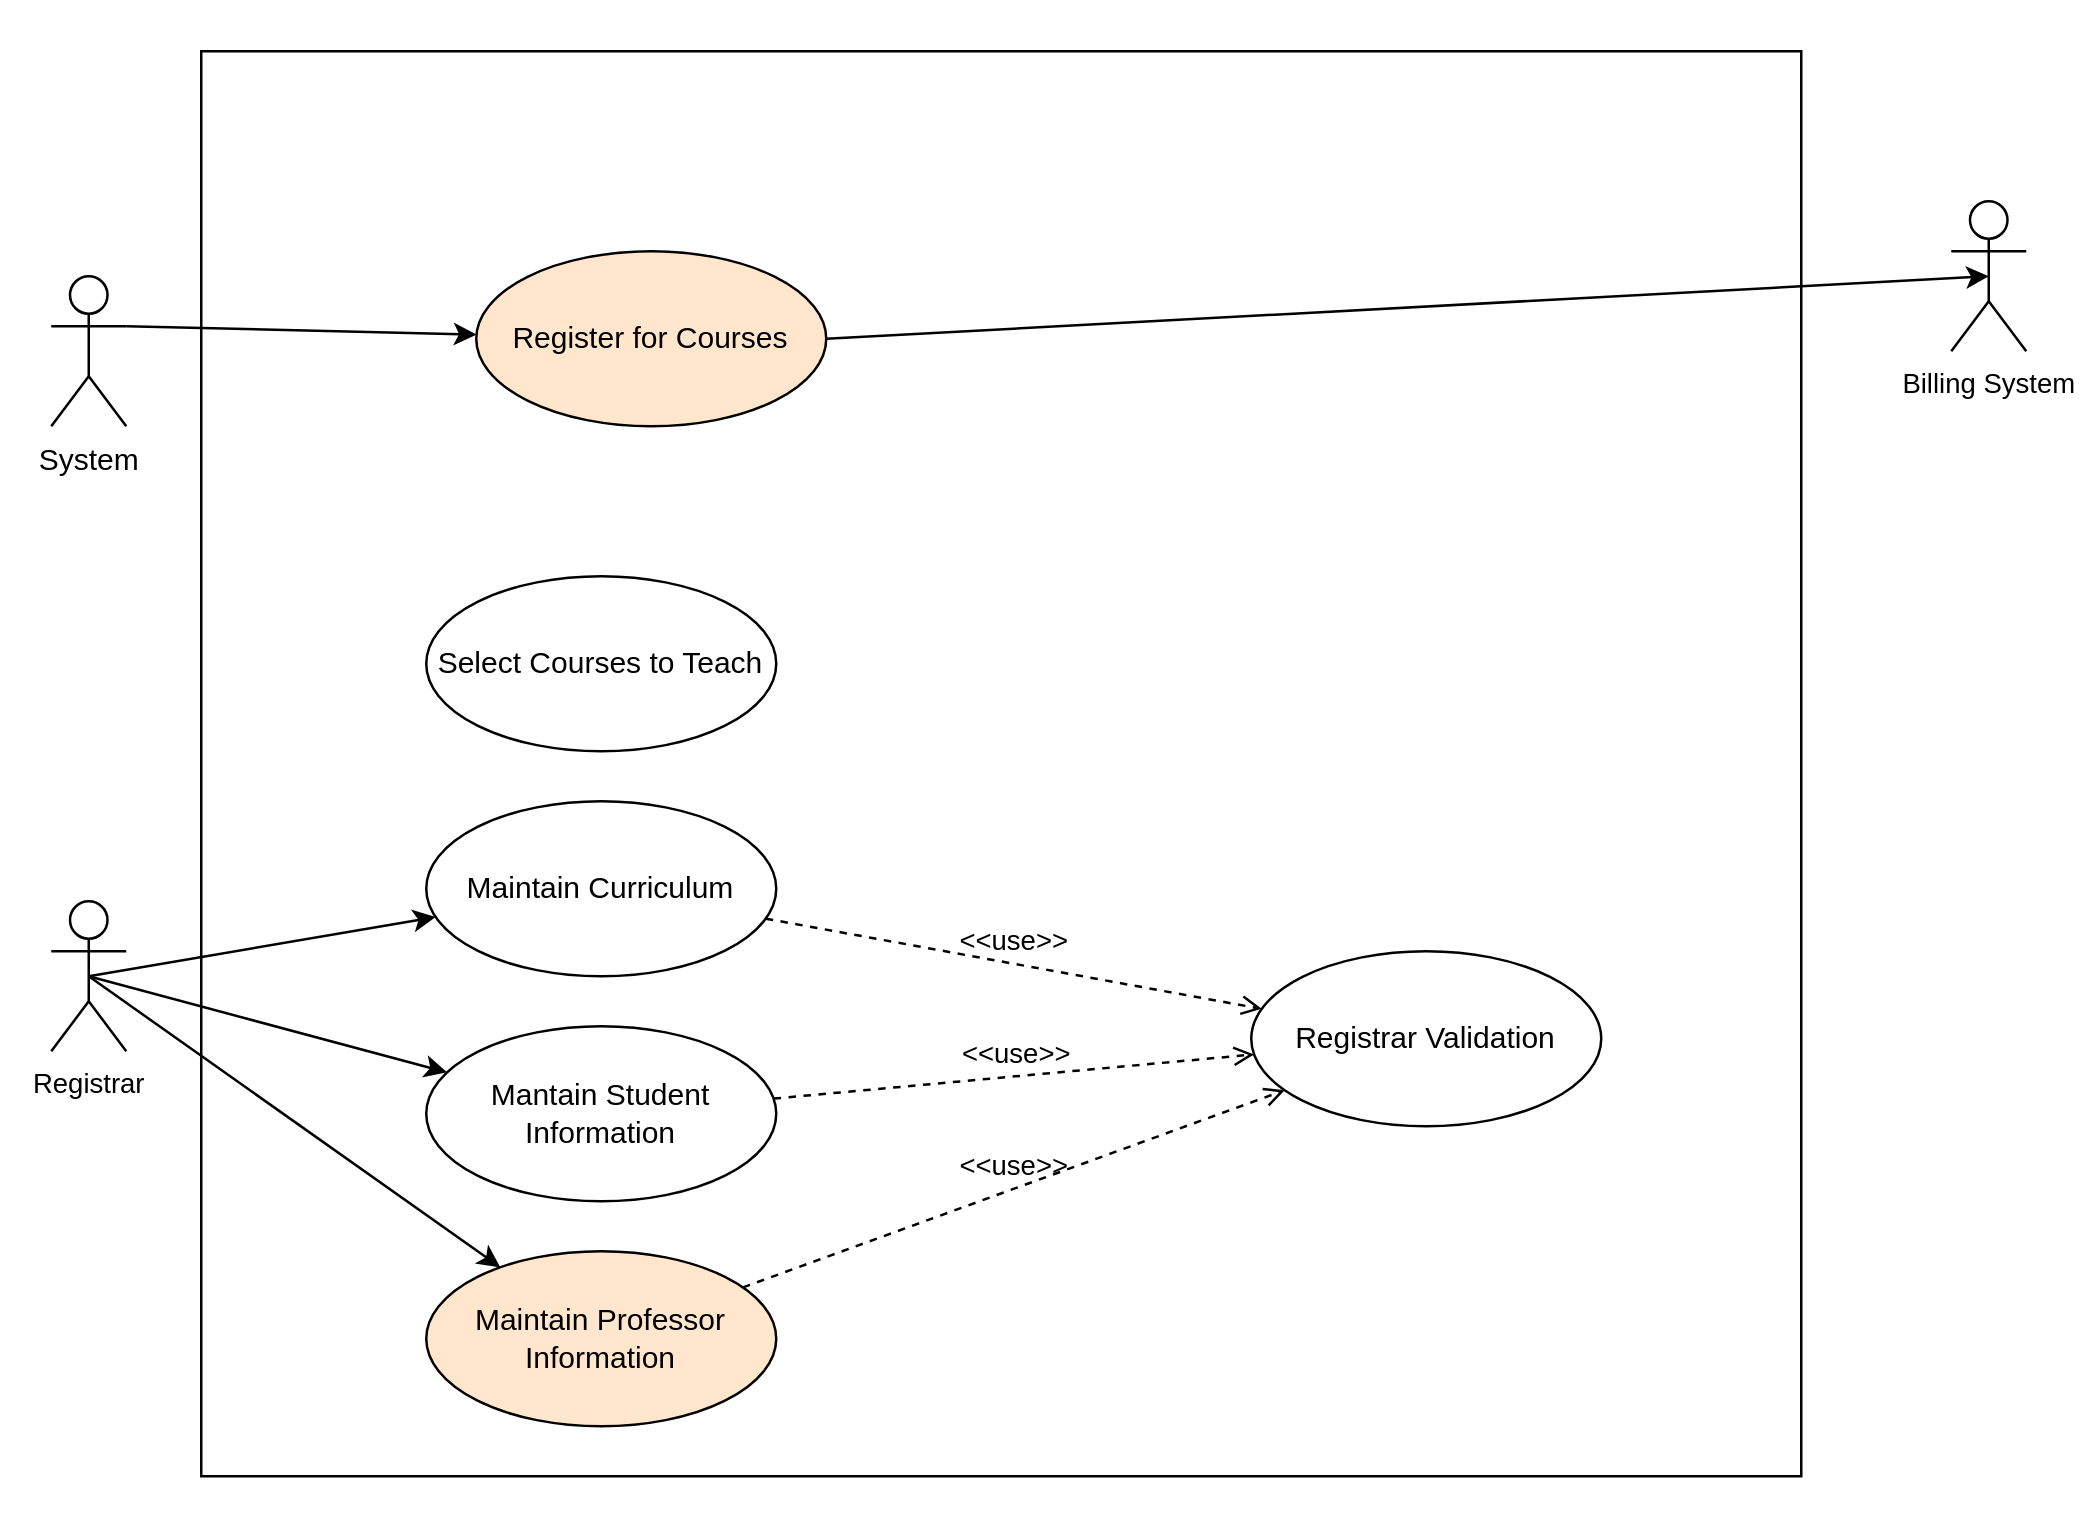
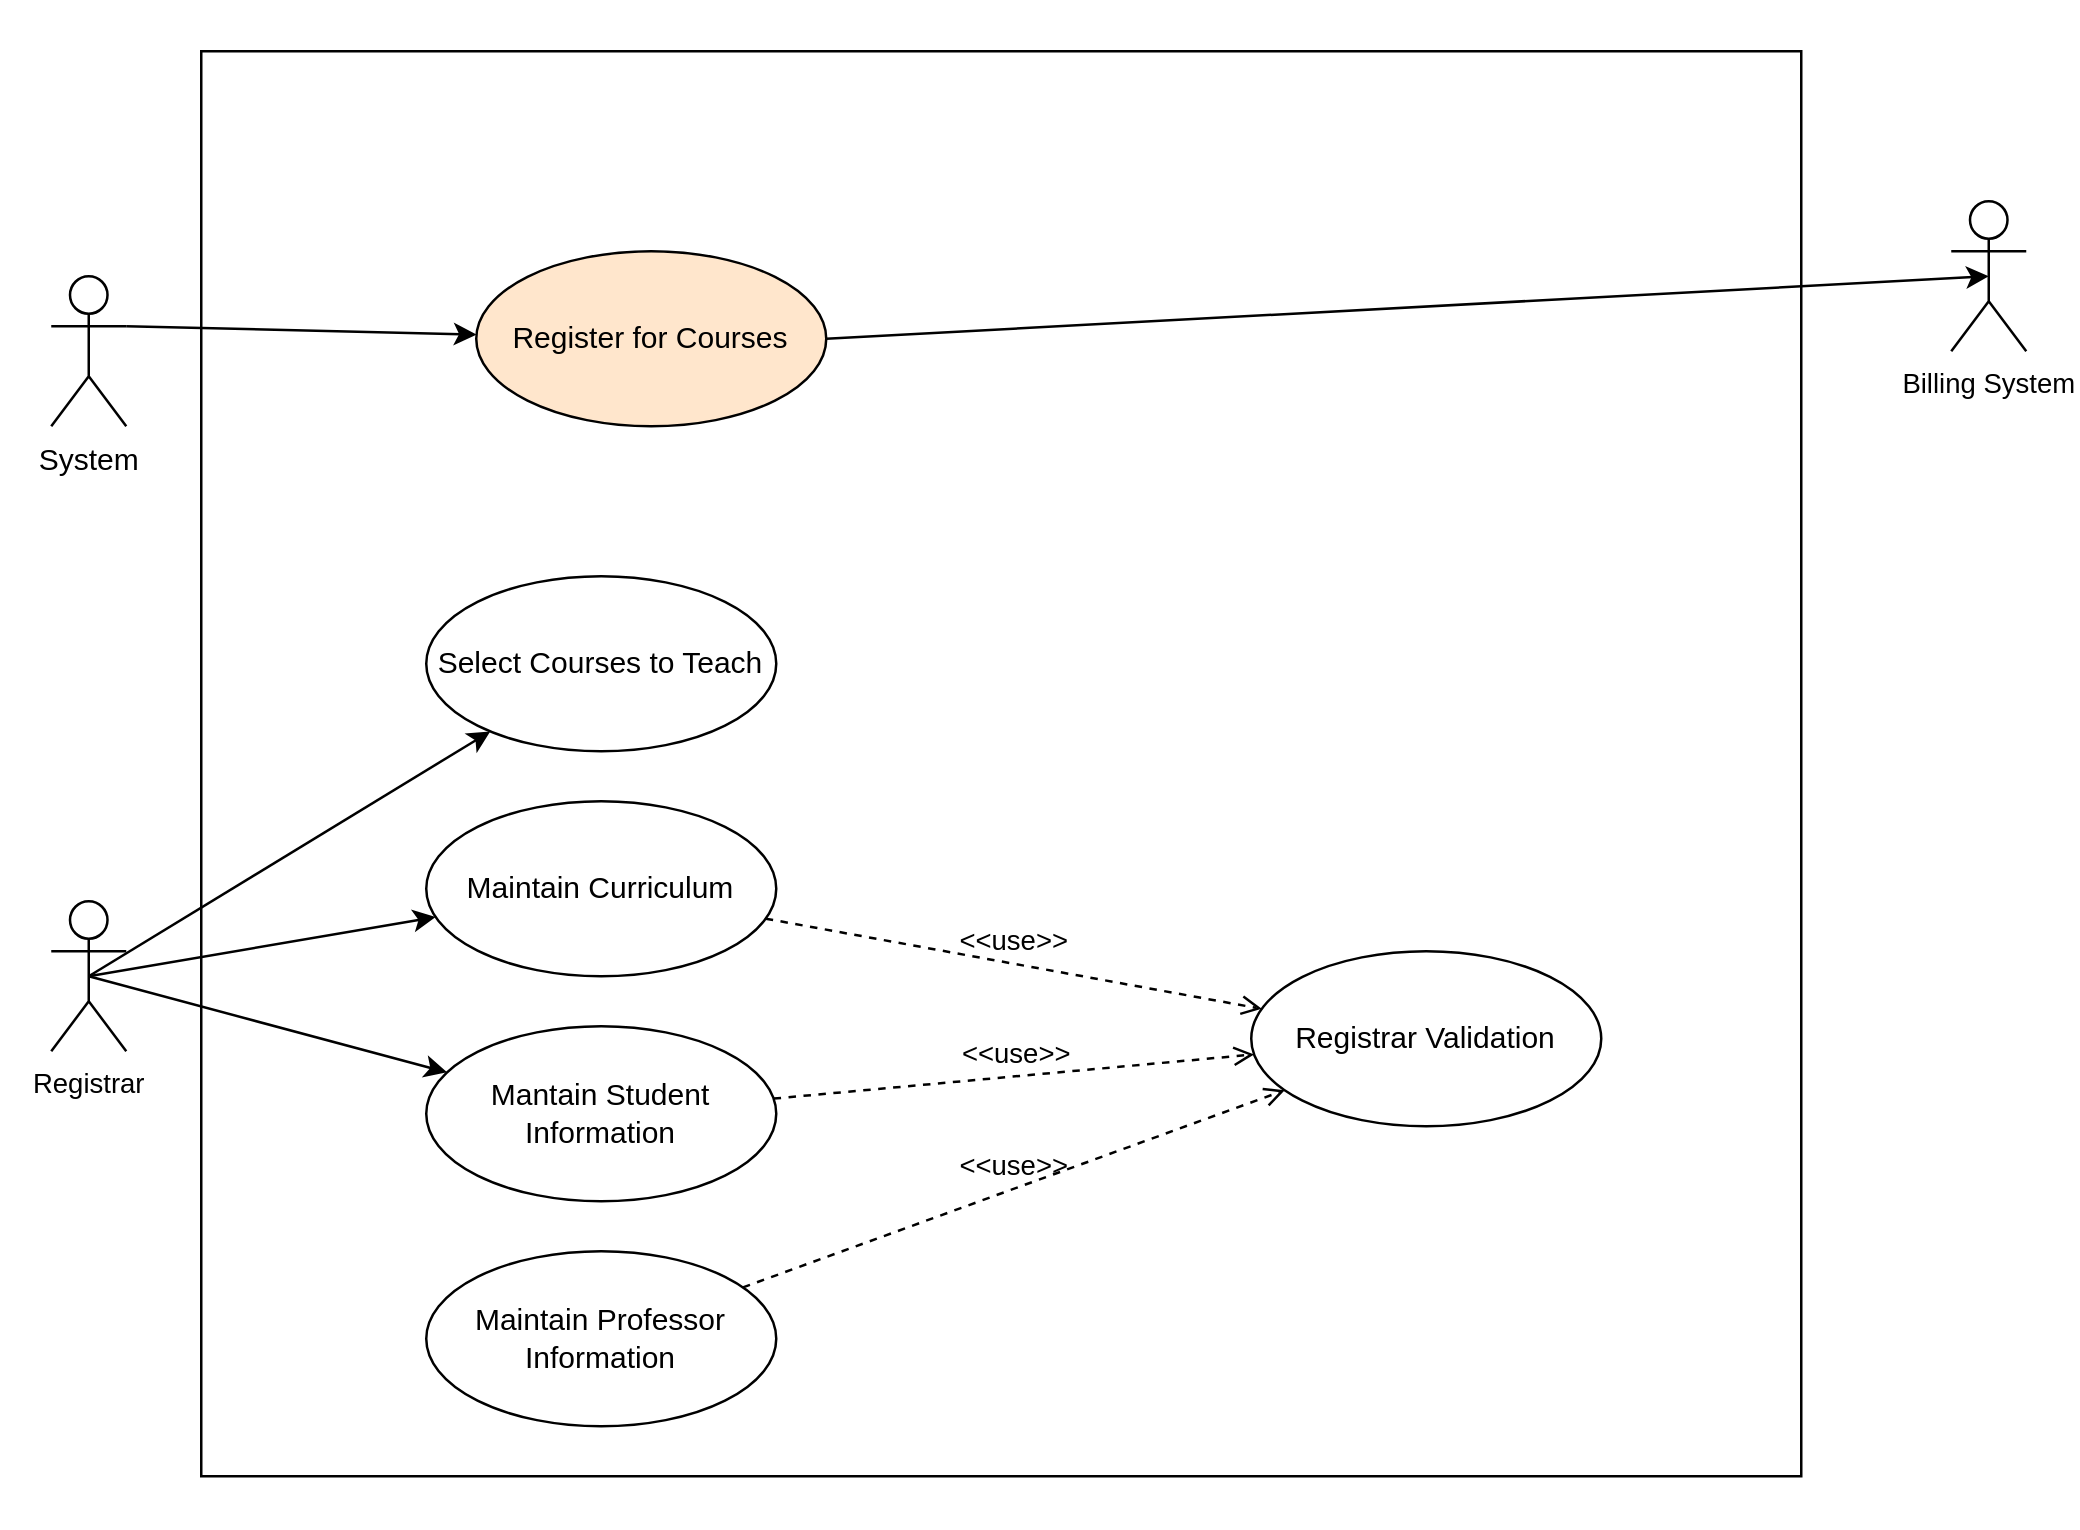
  <mxCell id="0" />
  <mxCell id="1" parent="0" />
  <mxCell id="2" value="" style="rounded=0;whiteSpace=wrap;html=1;" vertex="1" parent="1"><mxGeometry x="80" y="20" width="640" height="570" as="geometry" /></mxCell>
  <mxCell id="3" style="rounded=0;orthogonalLoop=1;jettySize=auto;html=1;exitX=1;exitY=0.333;exitDx=0;exitDy=0;exitPerimeter=0;" edge="1" parent="1" source="4" target="5"><mxGeometry relative="1" as="geometry" /></mxCell>
  <mxCell id="4" value="System" style="shape=umlActor;verticalLabelPosition=bottom;verticalAlign=top;html=1;outlineConnect=0;" vertex="1" parent="1"><mxGeometry x="20" y="110" width="30" height="60" as="geometry" /></mxCell>
  <mxCell id="5" value="Register for Courses" style="ellipse;whiteSpace=wrap;html=1;fillColor=#ffe6cc;" vertex="1" parent="1"><mxGeometry x="190" y="100" width="140" height="70" as="geometry" /></mxCell>
  <mxCell id="6" value="Billing System" style="shape=umlActor;verticalLabelPosition=bottom;verticalAlign=top;html=1;outlineConnect=0;fontFamily=Helvetica;fontSize=11;fontColor=default;labelBackgroundColor=default;" vertex="1" parent="1"><mxGeometry x="780" y="80" width="30" height="60" as="geometry" /></mxCell>
  <mxCell id="7" style="edgeStyle=none;rounded=0;orthogonalLoop=1;jettySize=auto;html=1;exitX=1;exitY=0.5;exitDx=0;exitDy=0;entryX=0.5;entryY=0.5;entryDx=0;entryDy=0;entryPerimeter=0;strokeColor=default;align=center;verticalAlign=middle;fontFamily=Helvetica;fontSize=11;fontColor=default;labelBackgroundColor=default;endArrow=classic;" edge="1" parent="1" source="5" target="6"><mxGeometry relative="1" as="geometry" /></mxCell>
  <mxCell id="8" value="Select Courses to Teach" style="ellipse;whiteSpace=wrap;html=1;" vertex="1" parent="1"><mxGeometry x="170" y="230" width="140" height="70" as="geometry" /></mxCell>
  <mxCell id="9" style="edgeStyle=none;rounded=0;orthogonalLoop=1;jettySize=auto;html=1;exitX=0.5;exitY=0.5;exitDx=0;exitDy=0;exitPerimeter=0;strokeColor=default;align=center;verticalAlign=middle;fontFamily=Helvetica;fontSize=11;fontColor=default;labelBackgroundColor=default;endArrow=classic;" edge="1" parent="1" source="12" target="13"><mxGeometry relative="1" as="geometry" /></mxCell>
  <mxCell id="10" style="edgeStyle=none;rounded=0;orthogonalLoop=1;jettySize=auto;html=1;exitX=0.5;exitY=0.5;exitDx=0;exitDy=0;exitPerimeter=0;strokeColor=default;align=center;verticalAlign=middle;fontFamily=Helvetica;fontSize=11;fontColor=default;labelBackgroundColor=default;endArrow=classic;" edge="1" parent="1" source="12" target="16"><mxGeometry relative="1" as="geometry" /></mxCell>
- <mxCell id="11" style="edgeStyle=none;rounded=0;orthogonalLoop=1;jettySize=auto;html=1;exitX=0.5;exitY=0.5;exitDx=0;exitDy=0;exitPerimeter=0;strokeColor=default;align=center;verticalAlign=middle;fontFamily=Helvetica;fontSize=11;fontColor=default;labelBackgroundColor=default;endArrow=classic;" edge="1" parent="1" source="12" target="17"><mxGeometry relative="1" as="geometry" /></mxCell>
+ <mxCell id="11" style="edgeStyle=none;rounded=0;orthogonalLoop=1;jettySize=auto;html=1;exitX=0.5;exitY=0.5;exitDx=0;exitDy=0;exitPerimeter=0;strokeColor=default;align=center;verticalAlign=middle;fontFamily=Helvetica;fontSize=11;fontColor=default;labelBackgroundColor=default;endArrow=classic;" edge="1" parent="1" source="12" target="8"><mxGeometry relative="1" as="geometry" /></mxCell>
  <mxCell id="12" value="Registrar" style="shape=umlActor;verticalLabelPosition=bottom;verticalAlign=top;html=1;outlineConnect=0;fontFamily=Helvetica;fontSize=11;fontColor=default;labelBackgroundColor=default;" vertex="1" parent="1"><mxGeometry x="20" y="360" width="30" height="60" as="geometry" /></mxCell>
  <mxCell id="13" value="Maintain Curriculum" style="ellipse;whiteSpace=wrap;html=1;" vertex="1" parent="1"><mxGeometry x="170" y="320" width="140" height="70" as="geometry" /></mxCell>
  <mxCell id="14" value="Registrar Validation" style="ellipse;whiteSpace=wrap;html=1;" vertex="1" parent="1"><mxGeometry x="500" y="380" width="140" height="70" as="geometry" /></mxCell>
  <mxCell id="15" value="&amp;lt;&amp;lt;use&amp;gt;&amp;gt;" style="html=1;verticalAlign=bottom;labelBackgroundColor=none;endArrow=open;endFill=0;dashed=1;rounded=0;strokeColor=default;align=center;fontFamily=Helvetica;fontSize=11;fontColor=default;" edge="1" parent="1" source="13" target="14"><mxGeometry width="160" relative="1" as="geometry"><mxPoint x="210" y="320" as="sourcePoint" /><mxPoint x="370" y="320" as="targetPoint" /></mxGeometry></mxCell>
  <mxCell id="16" value="Mantain Student Information" style="ellipse;whiteSpace=wrap;html=1;" vertex="1" parent="1"><mxGeometry x="170" y="410" width="140" height="70" as="geometry" /></mxCell>
- <mxCell id="17" value="Maintain Professor Information" style="ellipse;whiteSpace=wrap;html=1;fillColor=#ffe6cc;" vertex="1" parent="1"><mxGeometry x="170" y="500" width="140" height="70" as="geometry" /></mxCell>
+ <mxCell id="17" value="Maintain Professor Information" style="ellipse;whiteSpace=wrap;html=1;" vertex="1" parent="1"><mxGeometry x="170" y="500" width="140" height="70" as="geometry" /></mxCell>
  <mxCell id="18" value="&amp;lt;&amp;lt;use&amp;gt;&amp;gt;" style="html=1;verticalAlign=bottom;labelBackgroundColor=none;endArrow=open;endFill=0;dashed=1;rounded=0;strokeColor=default;align=center;fontFamily=Helvetica;fontSize=11;fontColor=default;" edge="1" parent="1" source="16" target="14"><mxGeometry width="160" relative="1" as="geometry"><mxPoint x="316" y="377" as="sourcePoint" /><mxPoint x="514" y="413" as="targetPoint" /></mxGeometry></mxCell>
  <mxCell id="19" value="&amp;lt;&amp;lt;use&amp;gt;&amp;gt;" style="html=1;verticalAlign=bottom;labelBackgroundColor=none;endArrow=open;endFill=0;dashed=1;rounded=0;strokeColor=default;align=center;fontFamily=Helvetica;fontSize=11;fontColor=default;" edge="1" parent="1" source="17" target="14"><mxGeometry width="160" relative="1" as="geometry"><mxPoint x="326" y="387" as="sourcePoint" /><mxPoint x="524" y="423" as="targetPoint" /></mxGeometry></mxCell>
